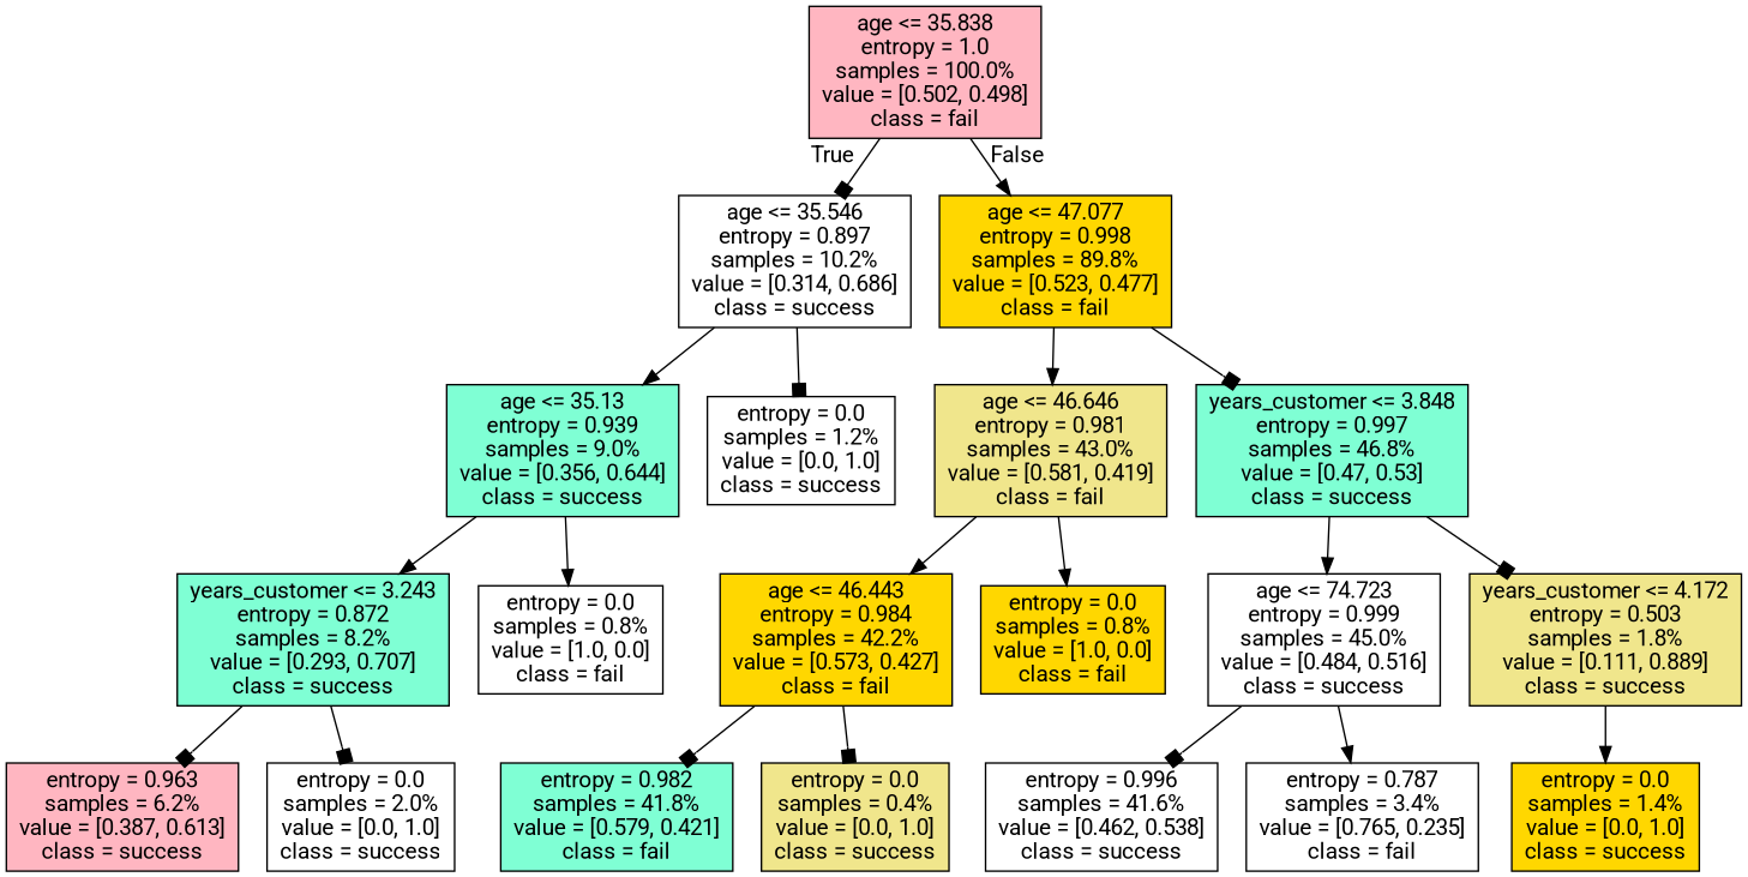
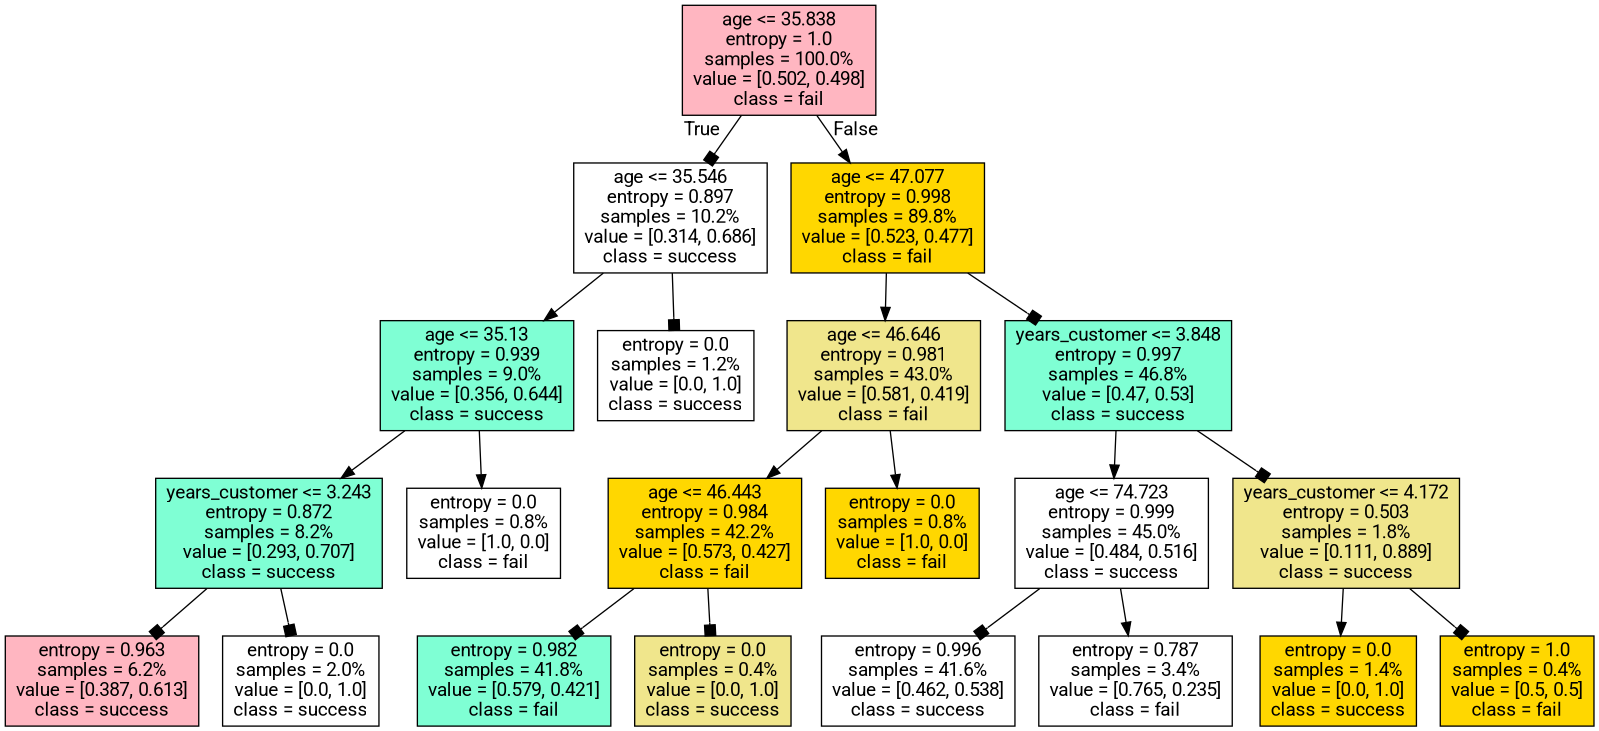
  digraph {
    fontname=Roboto
    node [shape=box style=filled fillcolor=white fontname=Roboto]
    edge [arrowhead=box fontname=Roboto]
    n1 [label="age <= 35.838\nentropy = 1.0\nsamples = 100.0%\nvalue = [0.502, 0.498]\nclass = fail" fillcolor=lightpink]
    n2 [label="age <= 35.546\nentropy = 0.897\nsamples = 10.2%\nvalue = [0.314, 0.686]\nclass = success"]
    n3 [label="age <= 47.077\nentropy = 0.998\nsamples = 89.8%\nvalue = [0.523, 0.477]\nclass = fail" fillcolor=gold]
    n4 [label="age <= 35.13\nentropy = 0.939\nsamples = 9.0%\nvalue = [0.356, 0.644]\nclass = success" fillcolor=aquamarine]
    n5 [label="entropy = 0.0\nsamples = 1.2%\nvalue = [0.0, 1.0]\nclass = success"]
    n6 [label="years_customer <= 3.243\nentropy = 0.872\nsamples = 8.2%\nvalue = [0.293, 0.707]\nclass = success" fillcolor=aquamarine]
    n7 [label="entropy = 0.0\nsamples = 0.8%\nvalue = [1.0, 0.0]\nclass = fail"]
    n8 [label="entropy = 0.963\nsamples = 6.2%\nvalue = [0.387, 0.613]\nclass = success" fillcolor=lightpink]
    n9 [label="entropy = 0.0\nsamples = 2.0%\nvalue = [0.0, 1.0]\nclass = success"]
    n10 [label="age <= 46.646\nentropy = 0.981\nsamples = 43.0%\nvalue = [0.581, 0.419]\nclass = fail" fillcolor=khaki]
    n11 [label="years_customer <= 3.848\nentropy = 0.997\nsamples = 46.8%\nvalue = [0.47, 0.53]\nclass = success" fillcolor=aquamarine]
    n12 [label="age <= 46.443\nentropy = 0.984\nsamples = 42.2%\nvalue = [0.573, 0.427]\nclass = fail" fillcolor=gold]
    n13 [label="entropy = 0.0\nsamples = 0.8%\nvalue = [1.0, 0.0]\nclass = fail" fillcolor=gold]
    n14 [label="entropy = 0.982\nsamples = 41.8%\nvalue = [0.579, 0.421]\nclass = fail" fillcolor=aquamarine]
    n15 [label="entropy = 0.0\nsamples = 0.4%\nvalue = [0.0, 1.0]\nclass = success" fillcolor=khaki]
    n16 [label="age <= 74.723\nentropy = 0.999\nsamples = 45.0%\nvalue = [0.484, 0.516]\nclass = success"]
    n17 [label="years_customer <= 4.172\nentropy = 0.503\nsamples = 1.8%\nvalue = [0.111, 0.889]\nclass = success" fillcolor=khaki]
    n18 [label="entropy = 0.996\nsamples = 41.6%\nvalue = [0.462, 0.538]\nclass = success"]
    n19 [label="entropy = 0.787\nsamples = 3.4%\nvalue = [0.765, 0.235]\nclass = fail"]
    n20 [label="entropy = 0.0\nsamples = 1.4%\nvalue = [0.0, 1.0]\nclass = success" fillcolor=gold]
+   n21 [label="entropy = 1.0\nsamples = 0.4%\nvalue = [0.5, 0.5]\nclass = fail" fillcolor=gold]
    n1 -> n2 [headlabel=True labelangle=45 labeldistance=2.5]
    n1 -> n3 [headlabel=False labelangle=-45 labeldistance=2.5 arrowhead=normal]
    n2 -> n4 [arrowhead=normal]
    n2 -> n5
    n3 -> n10 [arrowhead=normal]
    n3 -> n11
    n4 -> n6 [arrowhead=normal]
    n4 -> n7 [arrowhead=normal]
    n6 -> n8
    n6 -> n9
    n10 -> n12 [arrowhead=normal]
    n10 -> n13 [arrowhead=normal]
    n11 -> n16 [arrowhead=normal]
    n11 -> n17
    n12 -> n14
    n12 -> n15
    n16 -> n18
    n16 -> n19 [arrowhead=normal]
    n17 -> n20 [arrowhead=normal]
+   n17 -> n21
  }
